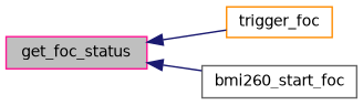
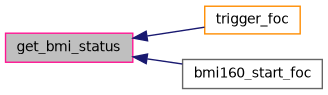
  digraph {
    rankdir=LR
    node [fillcolor=white fontname=Helvetica fontsize=10 shape=record style=filled]
    edge [color=midnightblue dir=back fontname=Helvetica fontsize=10 labelfontname=Helvetica labelfontsize=10 style=solid]
-   n1 [color=deeppink fillcolor=grey75 fontcolor=black height=0.2 label=get_foc_status width=0.4]
+   n1 [color=deeppink fillcolor=grey75 fontcolor=black height=0.2 label=get_bmi_status width=0.4]
    n2 [color=darkorange height=0.2 label=trigger_foc width=0.4]
-   n3 [color=gray40 height=0.2 label=bmi260_start_foc width=0.4]
+   n3 [color=gray40 height=0.2 label=bmi160_start_foc width=0.4]
    n1 -> n2
    n1 -> n3
  }
